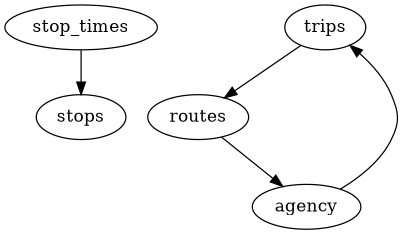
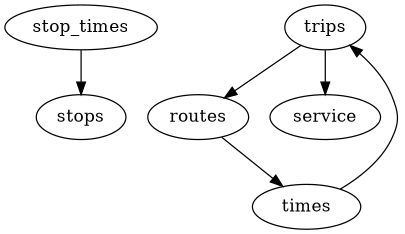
  digraph {
    stop_times
    stops
    trips
    routes
-   agency
+   service
+   agency [label=times]
    stop_times -> stops
    trips -> routes
+   trips -> service
    routes -> agency
    agency -> trips
  }
